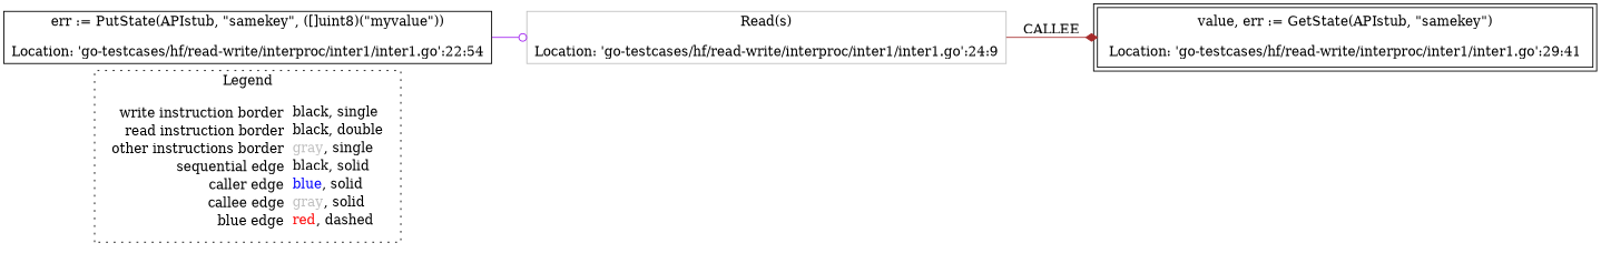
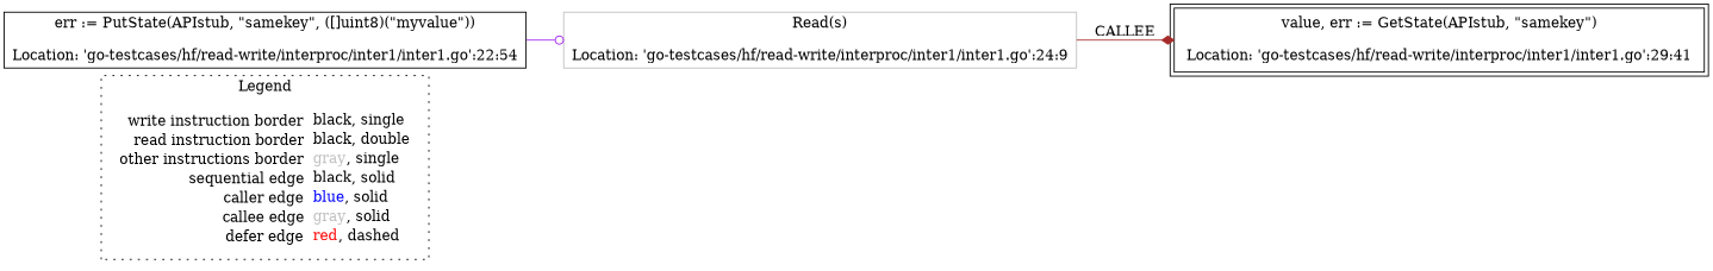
  digraph {
    rankdir=LR
    node [shape=rect color=black]
-   n1 [label=<<table border="0" cellpadding="2" cellspacing="0" cellborder="0"><tr><td align="right">write instruction border&nbsp;</td><td align="left"><font color="black">black</font>, single</td></tr><tr><td align="right">read instruction border&nbsp;</td><td align="left"><font color="black">black</font>, double</td></tr><tr><td align="right">other instructions border&nbsp;</td><td align="left"><font color="gray">gray</font>, single</td></tr><tr><td align="right">sequential edge&nbsp;</td><td align="left"><font color="black">black</font>, solid</td></tr><tr><td align="right">caller edge&nbsp;</td><td align="left"><font color="blue">blue</font>, solid</td></tr><tr><td align="right">callee edge&nbsp;</td><td align="left"><font color="gray">gray</font>, solid</td></tr><tr><td align="right">blue edge&nbsp;</td><td align="left"><font color="red">red</font>, dashed</td></tr></table>> shape=plaintext color=""]
+   n1 [label=<<table border="0" cellpadding="2" cellspacing="0" cellborder="0"><tr><td align="right">write instruction border&nbsp;</td><td align="left"><font color="black">black</font>, single</td></tr><tr><td align="right">read instruction border&nbsp;</td><td align="left"><font color="black">black</font>, double</td></tr><tr><td align="right">other instructions border&nbsp;</td><td align="left"><font color="gray">gray</font>, single</td></tr><tr><td align="right">sequential edge&nbsp;</td><td align="left"><font color="black">black</font>, solid</td></tr><tr><td align="right">caller edge&nbsp;</td><td align="left"><font color="blue">blue</font>, solid</td></tr><tr><td align="right">callee edge&nbsp;</td><td align="left"><font color="gray">gray</font>, solid</td></tr><tr><td align="right">defer edge&nbsp;</td><td align="left"><font color="red">red</font>, dashed</td></tr></table>> shape=plaintext color=""]
    n2 [label=<value, err := GetState(APIstub, &quot;samekey&quot;)<BR/><BR/>Location: 'go-testcases/hf/read-write/interproc/inter1/inter1.go':29:41> peripheries=2]
    n3 [color=gray label=<Read(s)<BR/><BR/>Location: 'go-testcases/hf/read-write/interproc/inter1/inter1.go':24:9>]
    n4 [label=<err := PutState(APIstub, &quot;samekey&quot;, ([]uint8)(&quot;myvalue&quot;))<BR/><BR/>Location: 'go-testcases/hf/read-write/interproc/inter1/inter1.go':22:54>]
    subgraph cluster_1 {
      label=Legend
      style=dotted
      n1
    }
    n3 -> n2 [color=brown label=CALLEE arrowhead=diamond]
    n4 -> n3 [color=purple arrowhead=odot]
  }
